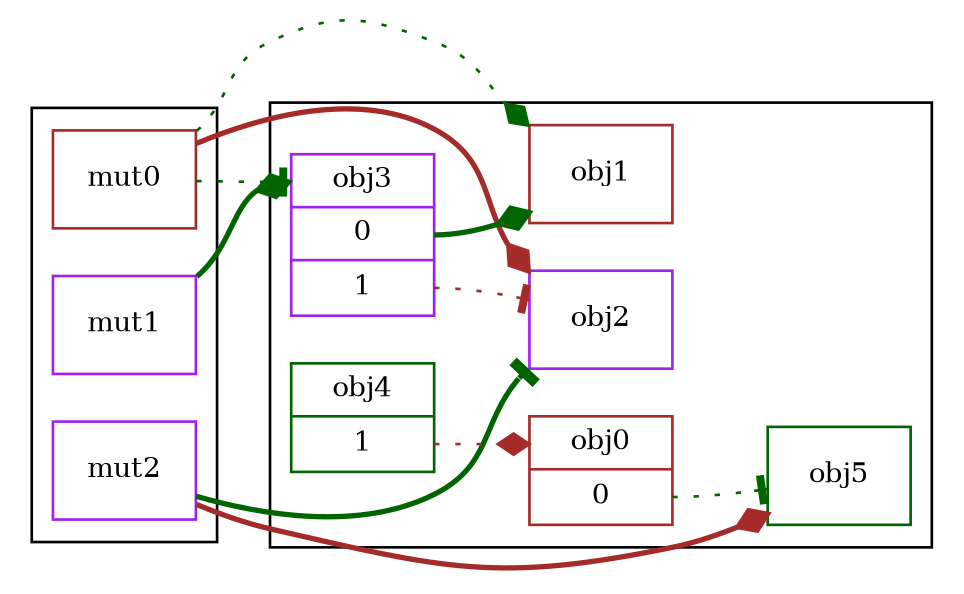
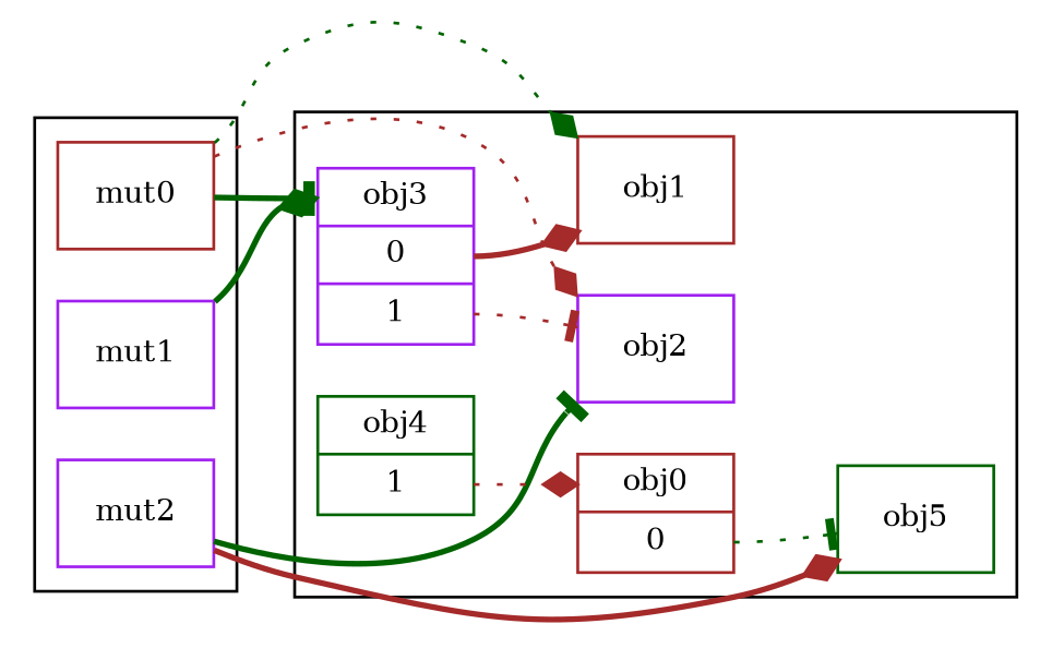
  digraph {
    rankdir=LR
    node [color=purple fontsize=10.5 shape=record]
    edge [arrowhead=diamond color=darkgreen headport=f style=dotted tailport=f]
    n1 [color=brown label="<f> mut0"]
    n2 [label="<f> mut1"]
    n3 [label="<f> mut2"]
    n4 [color=brown label="<f> obj0 | <f0> 0"]
    n5 [color=brown label="<f> obj1"]
    n6 [label="<f> obj2"]
    n7 [label="<f> obj3 | <f0> 0 | <f1> 1"]
    n8 [color=darkgreen label="<f> obj4 | <f1> 1"]
    n9 [color=darkgreen label="<f> obj5"]
    subgraph cluster_1 {
      n1
      n2
      n3
    }
    subgraph cluster_2 {
      n4
      n5
      n6
      n7
      n8
      n9
    }
    n1 -> n5
-   n1 -> n6 [color=brown style=bold]
-   n1 -> n7 [arrowhead=tee]
+   n1 -> n6 [color=brown]
+   n1 -> n7 [arrowhead=tee style=bold]
    n2 -> n7 [style=bold]
    n3 -> n6 [arrowhead=tee style=bold]
    n3 -> n9 [color=brown style=bold]
    n4 -> n9 [arrowhead=tee tailport=f0]
-   n7 -> n5 [style=bold tailport=f0]
+   n7 -> n5 [color=brown style=bold tailport=f0]
    n7 -> n6 [arrowhead=tee color=brown tailport=f1]
    n8 -> n4 [color=brown tailport=f1]
  }
